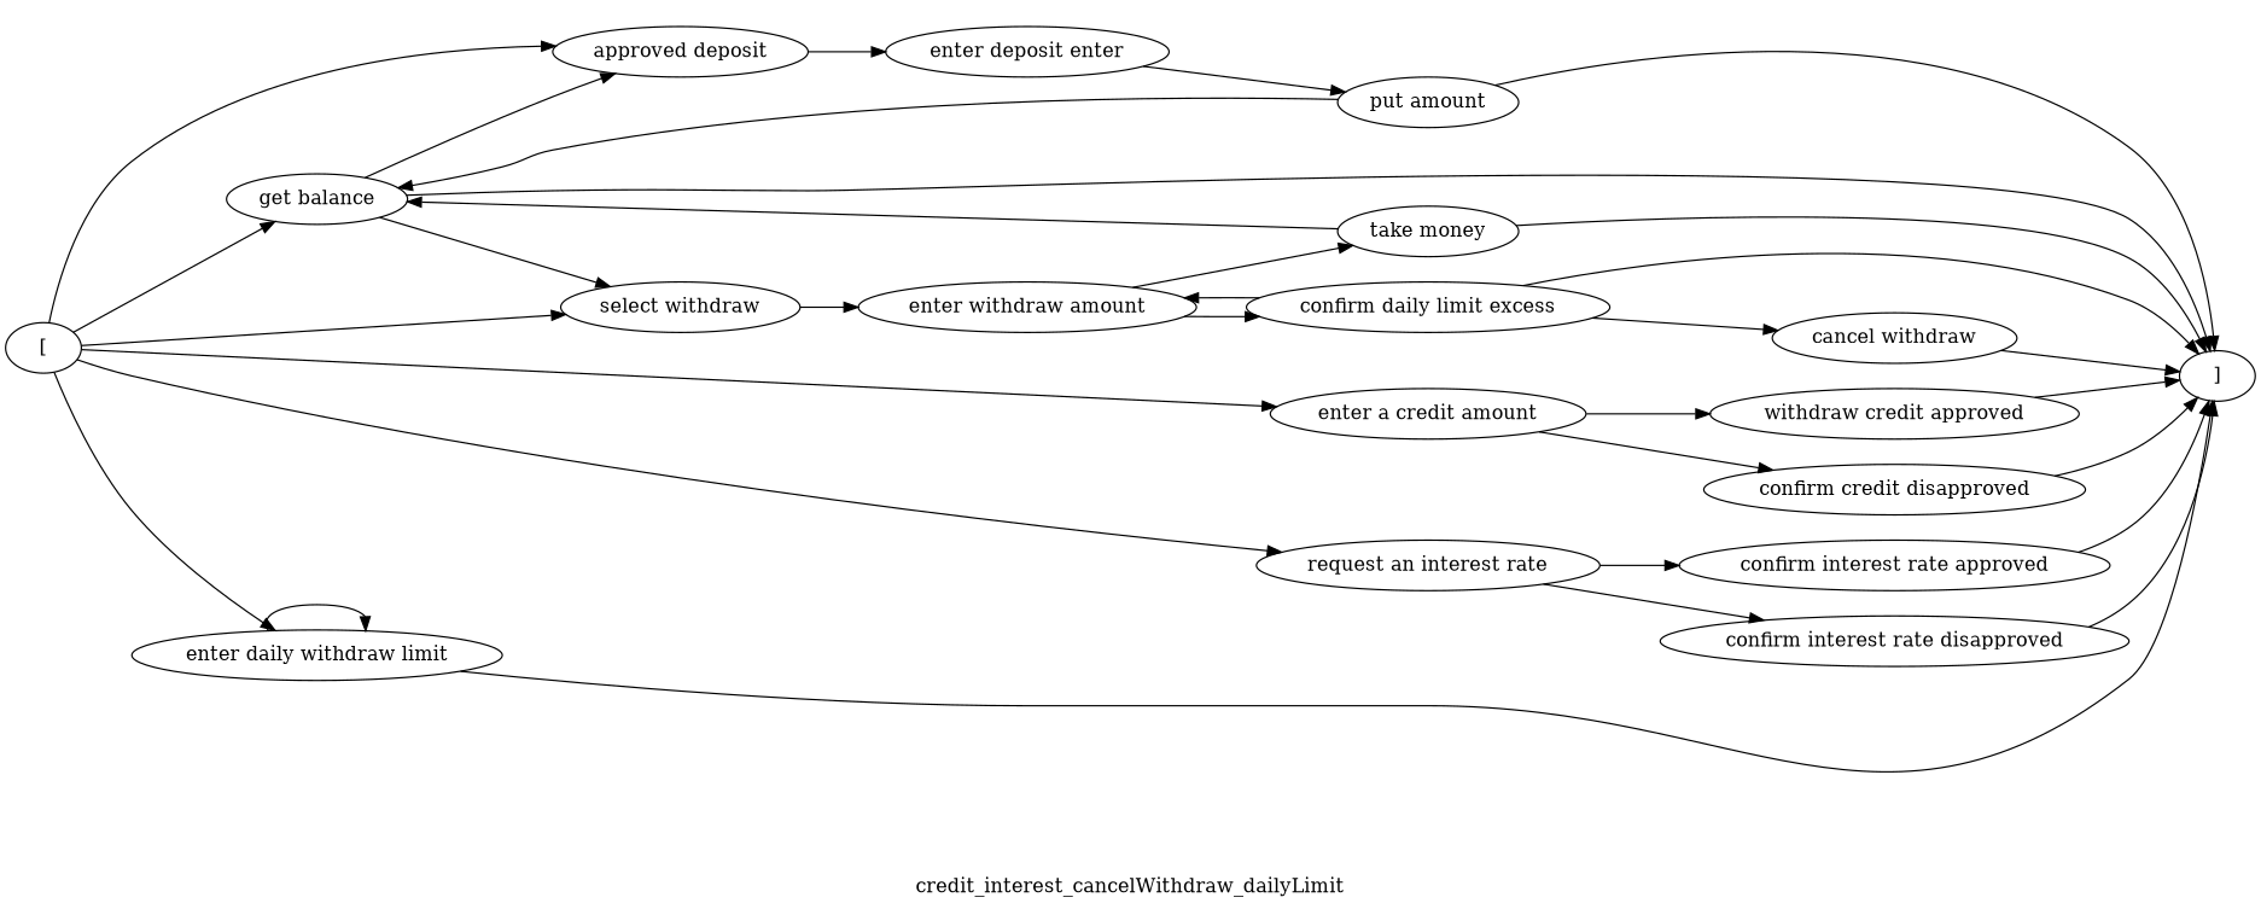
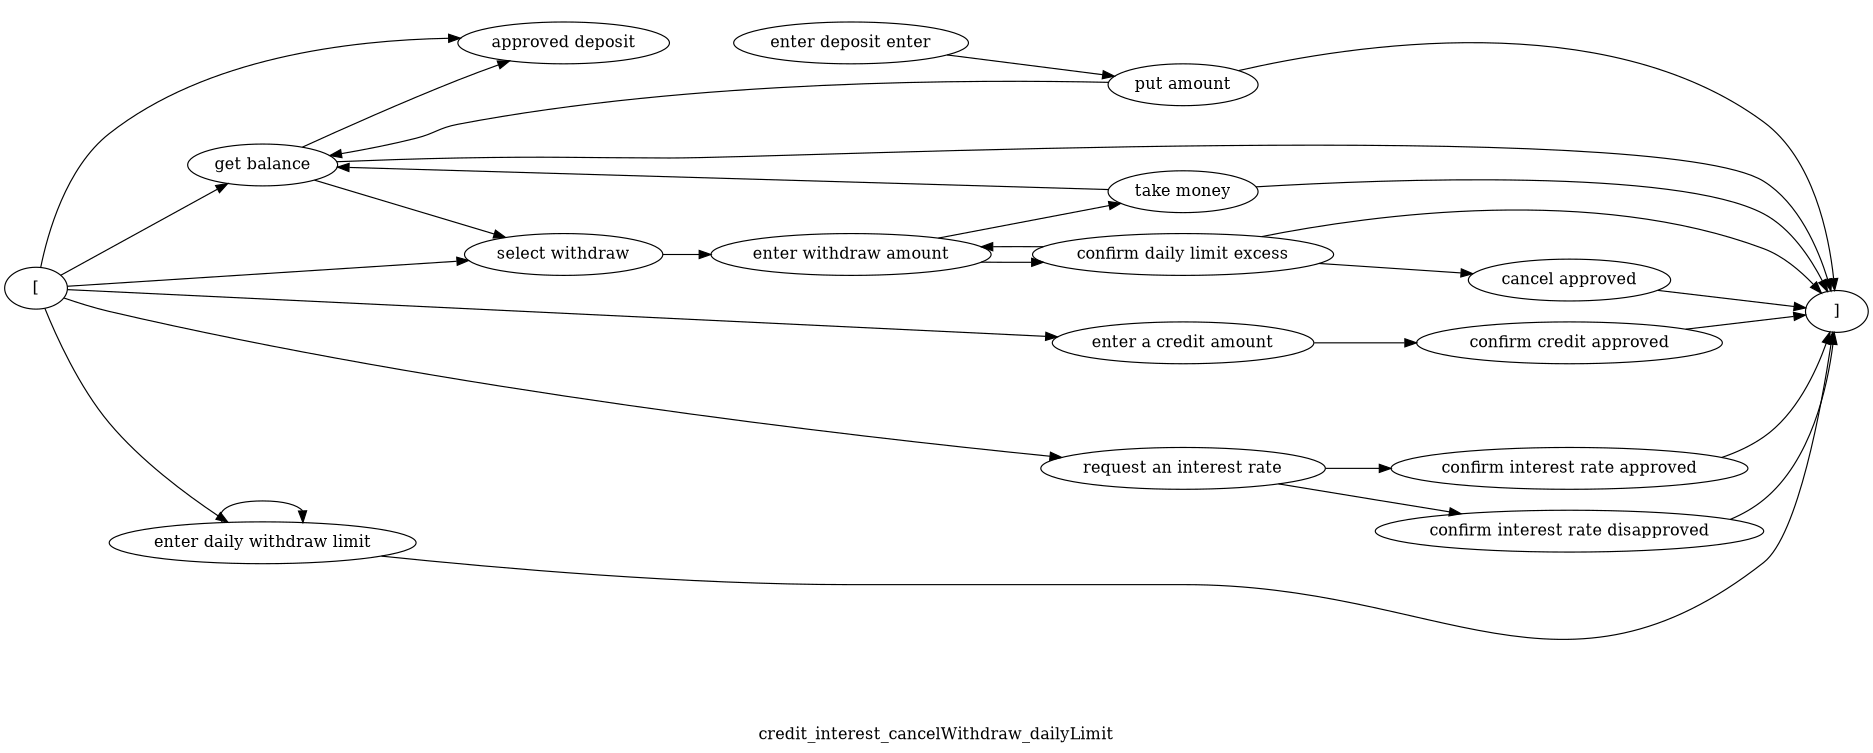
  digraph {
    label=credit_interest_cancelWithdraw_dailyLimit
    rankdir=LR
    n1 [label="get balance"]
    n2 [label="]"]
    n3 [label="approved deposit"]
    n4 [label="select withdraw"]
    n5 [label="enter deposit enter"]
    n6 [label="enter withdraw amount"]
    n7 [label="["]
    n8 [label="enter a credit amount"]
    n9 [label="request an interest rate"]
    n10 [label="enter daily withdraw limit"]
-   n11 [label="withdraw credit approved"]
-   n12 [label="confirm credit disapproved"]
+   n11 [label="confirm credit approved"]
    n13 [label="confirm interest rate approved"]
    n14 [label="confirm interest rate disapproved"]
    n15 [label="put amount"]
    n16 [label="take money"]
    n17 [label="confirm daily limit excess"]
-   n18 [label="cancel withdraw"]
+   n18 [label="cancel approved"]
    n1 -> n2
    n1 -> n3
    n1 -> n4
-   n3 -> n5
    n4 -> n6
    n5 -> n15
    n6 -> n16
    n6 -> n17
    n7 -> n1
    n7 -> n3
    n7 -> n4
    n7 -> n8
    n7 -> n9
    n7 -> n10
    n8 -> n11
-   n8 -> n12
    n9 -> n13
    n9 -> n14
    n10 -> n2
    n10 -> n10
    n11 -> n2
-   n12 -> n2
    n13 -> n2
    n14 -> n2
    n15 -> n1
    n15 -> n2
    n16 -> n1
    n16 -> n2
    n17 -> n2
    n17 -> n6
    n17 -> n18
    n18 -> n2
  }
